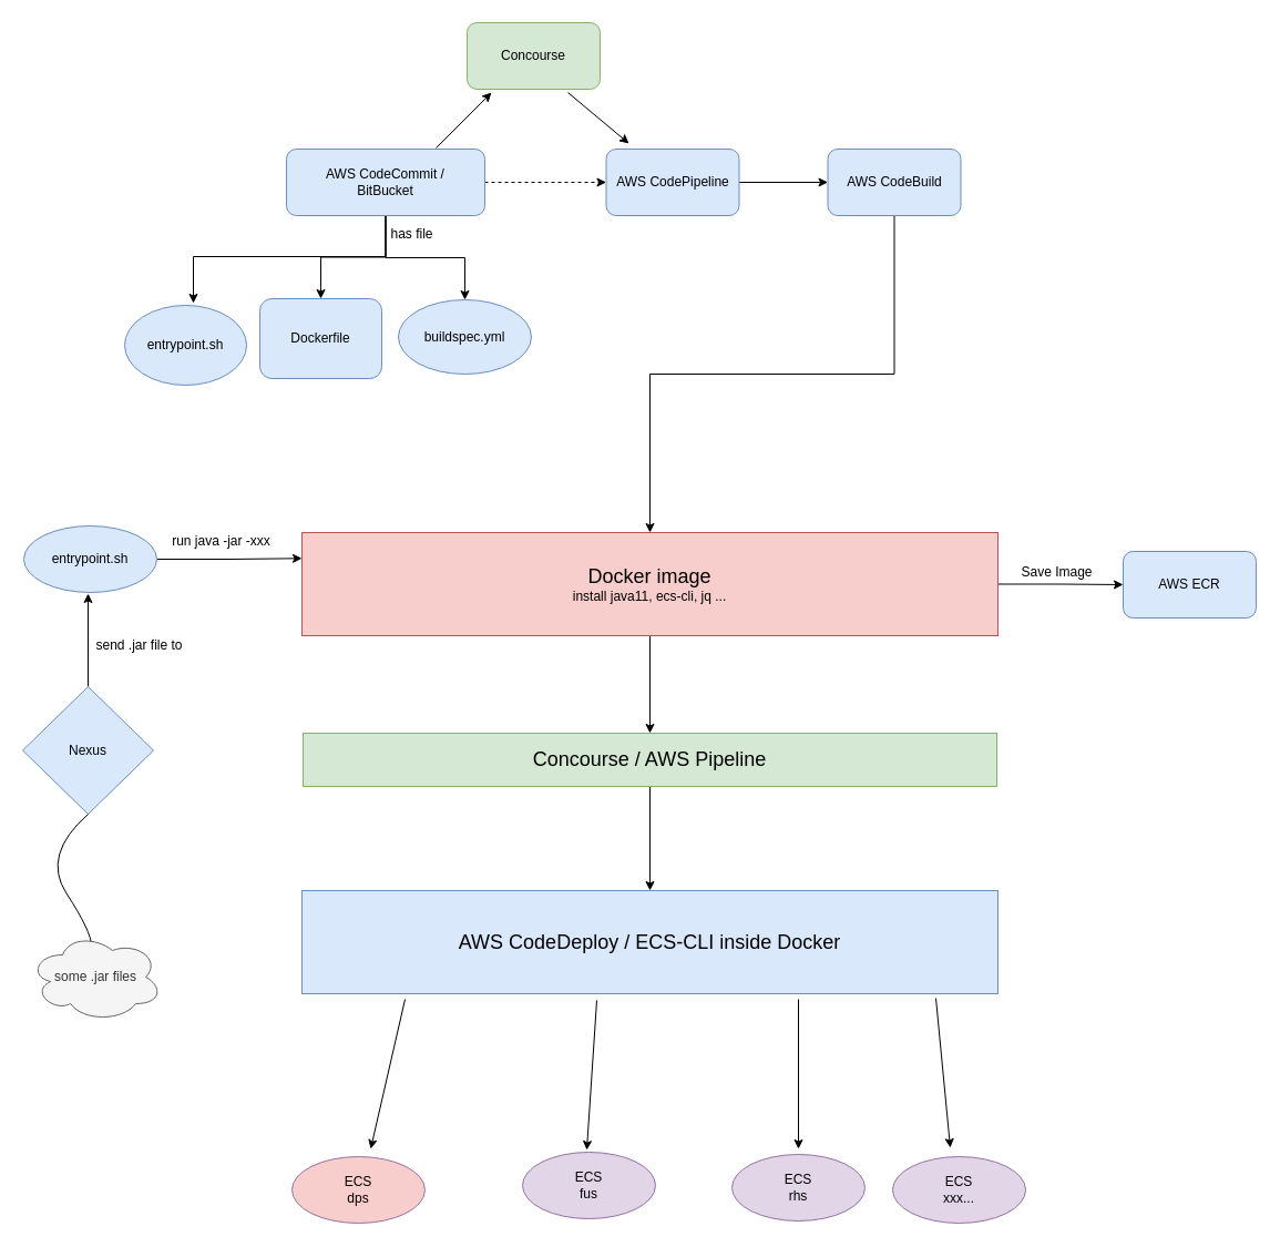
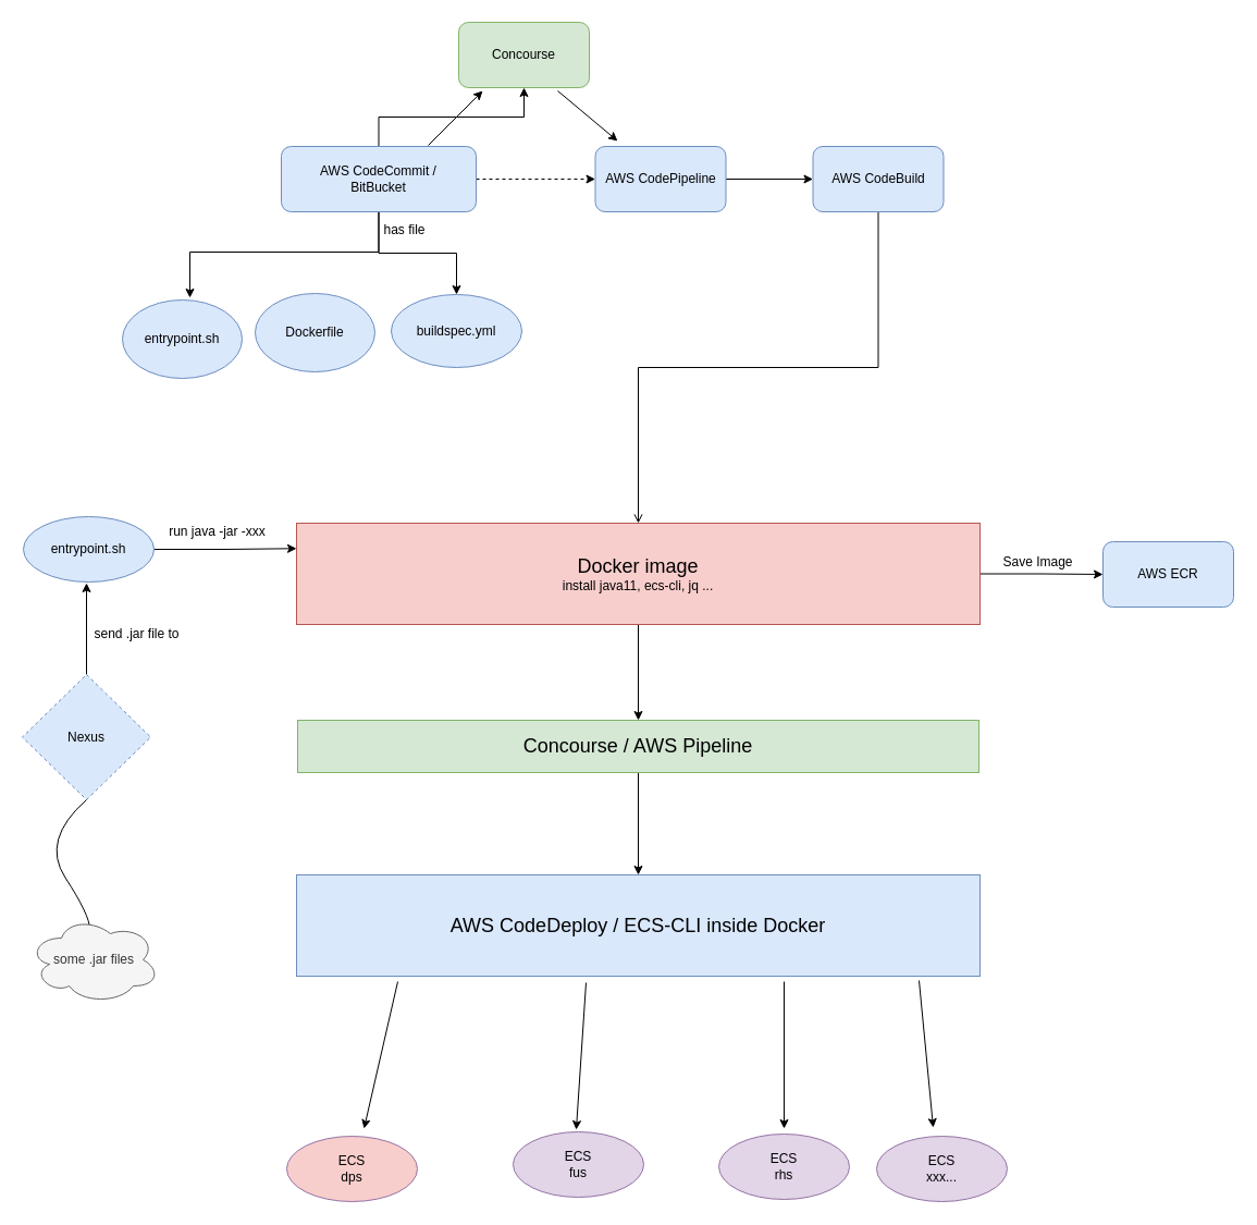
  <mxCell id="0" />
  <mxCell id="1" parent="0" />
  <mxCell id="2" style="edgeStyle=orthogonalEdgeStyle;rounded=0;orthogonalLoop=1;jettySize=auto;html=1;" edge="1" parent="1" source="4" target="40"><mxGeometry relative="1" as="geometry" /></mxCell>
  <mxCell id="3" value="" style="edgeStyle=orthogonalEdgeStyle;rounded=0;orthogonalLoop=1;jettySize=auto;html=1;" edge="1" parent="1" source="4" target="41"><mxGeometry relative="1" as="geometry" /></mxCell>
  <mxCell id="4" value="&lt;font style=&quot;font-size: 18px&quot;&gt;Docker image&lt;br&gt;&lt;/font&gt;install java11, ecs-cli, jq ..." style="rounded=0;whiteSpace=wrap;html=1;fillColor=#f8cecc;strokeColor=#b85450;" vertex="1" parent="1"><mxGeometry x="272" y="480" width="628" height="93" as="geometry" /></mxCell>
  <mxCell id="5" value="ECS&lt;br&gt;dps" style="ellipse;whiteSpace=wrap;html=1;fillColor=#f8cecc;strokeColor=#9673a6;" vertex="1" parent="1"><mxGeometry x="263" y="1043" width="120" height="60" as="geometry" /></mxCell>
  <mxCell id="6" value="ECS&lt;br&gt;fus" style="ellipse;whiteSpace=wrap;html=1;fillColor=#e1d5e7;strokeColor=#9673a6;" vertex="1" parent="1"><mxGeometry x="471" y="1039" width="120" height="60" as="geometry" /></mxCell>
  <mxCell id="7" value="ECS&lt;br&gt;rhs" style="ellipse;whiteSpace=wrap;html=1;fillColor=#e1d5e7;strokeColor=#9673a6;" vertex="1" parent="1"><mxGeometry x="660" y="1041" width="120" height="60" as="geometry" /></mxCell>
  <mxCell id="8" value="ECS&lt;br&gt;xxx..." style="ellipse;whiteSpace=wrap;html=1;fillColor=#e1d5e7;strokeColor=#9673a6;" vertex="1" parent="1"><mxGeometry x="805" y="1043" width="120" height="60" as="geometry" /></mxCell>
  <mxCell id="9" style="edgeStyle=orthogonalEdgeStyle;rounded=0;orthogonalLoop=1;jettySize=auto;html=1;" edge="1" parent="1" source="10"><mxGeometry relative="1" as="geometry"><mxPoint x="79" y="535" as="targetPoint" /></mxGeometry></mxCell>
- <mxCell id="10" value="Nexus" style="rhombus;whiteSpace=wrap;html=1;fillColor=#dae8fc;strokeColor=#6c8ebf;" vertex="1" parent="1"><mxGeometry x="20" y="619" width="118" height="115" as="geometry" /></mxCell>
- <mxCell id="11" value="" style="edgeStyle=orthogonalEdgeStyle;rounded=0;orthogonalLoop=1;jettySize=auto;html=1;" edge="1" parent="1" source="15" target="16"><mxGeometry relative="1" as="geometry" /></mxCell>
+ <mxCell id="10" value="Nexus" style="rhombus;whiteSpace=wrap;html=1;fillColor=#dae8fc;strokeColor=#6c8ebf;dashed=1;" vertex="1" parent="1"><mxGeometry x="20" y="619" width="118" height="115" as="geometry" /></mxCell>
+ <mxCell id="11" value="" style="edgeStyle=orthogonalEdgeStyle;rounded=0;orthogonalLoop=1;jettySize=auto;html=1;" edge="1" parent="1" source="15" target="37"><mxGeometry relative="1" as="geometry" /></mxCell>
  <mxCell id="12" value="" style="edgeStyle=orthogonalEdgeStyle;rounded=0;orthogonalLoop=1;jettySize=auto;html=1;" edge="1" parent="1" source="15" target="18"><mxGeometry relative="1" as="geometry" /></mxCell>
  <mxCell id="13" value="" style="edgeStyle=orthogonalEdgeStyle;rounded=0;orthogonalLoop=1;jettySize=auto;html=1;dashed=1;" edge="1" parent="1" source="15" target="26"><mxGeometry relative="1" as="geometry" /></mxCell>
  <mxCell id="14" style="edgeStyle=orthogonalEdgeStyle;rounded=0;orthogonalLoop=1;jettySize=auto;html=1;" edge="1" parent="1" source="15"><mxGeometry relative="1" as="geometry"><mxPoint x="174" y="273" as="targetPoint" /><Array as="points"><mxPoint x="348" y="231" /><mxPoint x="174" y="231" /></Array></mxGeometry></mxCell>
  <mxCell id="15" value="AWS CodeCommit /&lt;br&gt;BitBucket" style="rounded=1;whiteSpace=wrap;html=1;fillColor=#dae8fc;strokeColor=#6c8ebf;" vertex="1" parent="1"><mxGeometry x="258" y="134" width="179" height="60" as="geometry" /></mxCell>
- <mxCell id="16" value="Dockerfile" style="whiteSpace=wrap;html=1;strokeColor=#6c8ebf;fillColor=#dae8fc;rounded=1;" vertex="1" parent="1"><mxGeometry x="234" y="269" width="110" height="72" as="geometry" /></mxCell>
+ <mxCell id="16" value="Dockerfile" style="ellipse;whiteSpace=wrap;html=1;rounded=1;strokeColor=#6c8ebf;fillColor=#dae8fc;" vertex="1" parent="1"><mxGeometry x="234" y="269" width="110" height="72" as="geometry" /></mxCell>
  <mxCell id="17" value="has file" style="text;html=1;align=center;verticalAlign=middle;resizable=0;points=[];autosize=1;strokeColor=none;fillColor=none;" vertex="1" parent="1"><mxGeometry x="347" y="202" width="48" height="18" as="geometry" /></mxCell>
  <mxCell id="18" value="buildspec.yml" style="ellipse;whiteSpace=wrap;html=1;rounded=1;strokeColor=#6c8ebf;fillColor=#dae8fc;" vertex="1" parent="1"><mxGeometry x="359" y="270" width="120" height="67" as="geometry" /></mxCell>
  <mxCell id="19" style="edgeStyle=orthogonalEdgeStyle;rounded=0;orthogonalLoop=1;jettySize=auto;html=1;entryX=0;entryY=0.25;entryDx=0;entryDy=0;" edge="1" parent="1" source="20" target="4"><mxGeometry relative="1" as="geometry" /></mxCell>
  <mxCell id="20" value="entrypoint.sh" style="ellipse;whiteSpace=wrap;html=1;rounded=1;strokeColor=#6c8ebf;fillColor=#dae8fc;" vertex="1" parent="1"><mxGeometry x="21" y="474" width="120" height="60" as="geometry" /></mxCell>
  <mxCell id="21" value="run java -jar -xxx" style="text;html=1;align=center;verticalAlign=middle;resizable=0;points=[];autosize=1;strokeColor=none;fillColor=none;" vertex="1" parent="1"><mxGeometry x="149" y="479" width="99" height="18" as="geometry" /></mxCell>
  <mxCell id="22" value="send .jar file to" style="text;html=1;align=center;verticalAlign=middle;resizable=0;points=[];autosize=1;strokeColor=none;fillColor=none;" vertex="1" parent="1"><mxGeometry x="81" y="573" width="88" height="18" as="geometry" /></mxCell>
  <mxCell id="23" value="" style="curved=1;endArrow=classic;html=1;exitX=0.5;exitY=1;exitDx=0;exitDy=0;" edge="1" parent="1" source="10"><mxGeometry width="50" height="50" relative="1" as="geometry"><mxPoint x="23" y="677" as="sourcePoint" /><mxPoint x="82" y="859" as="targetPoint" /><Array as="points"><mxPoint x="37" y="771" /><mxPoint x="82" y="840" /></Array></mxGeometry></mxCell>
  <mxCell id="24" value="some .jar files" style="ellipse;shape=cloud;whiteSpace=wrap;html=1;fillColor=#f5f5f5;strokeColor=#666666;fontColor=#333333;" vertex="1" parent="1"><mxGeometry x="26" y="841" width="120" height="80" as="geometry" /></mxCell>
  <mxCell id="25" value="" style="edgeStyle=orthogonalEdgeStyle;rounded=0;orthogonalLoop=1;jettySize=auto;html=1;" edge="1" parent="1" source="26" target="28"><mxGeometry relative="1" as="geometry" /></mxCell>
  <mxCell id="26" value="AWS CodePipeline" style="whiteSpace=wrap;html=1;rounded=1;strokeColor=#6c8ebf;fillColor=#dae8fc;" vertex="1" parent="1"><mxGeometry x="546.5" y="134" width="120" height="60" as="geometry" /></mxCell>
- <mxCell id="27" style="edgeStyle=orthogonalEdgeStyle;rounded=0;orthogonalLoop=1;jettySize=auto;html=1;" edge="1" parent="1" source="28" target="4"><mxGeometry relative="1" as="geometry" /></mxCell>
+ <mxCell id="27" style="edgeStyle=orthogonalEdgeStyle;rounded=0;orthogonalLoop=1;jettySize=auto;html=1;endArrow=open;" edge="1" parent="1" source="28" target="4"><mxGeometry relative="1" as="geometry" /></mxCell>
  <mxCell id="28" value="AWS CodeBuild" style="whiteSpace=wrap;html=1;rounded=1;strokeColor=#6c8ebf;fillColor=#dae8fc;" vertex="1" parent="1"><mxGeometry x="746.5" y="134" width="120" height="60" as="geometry" /></mxCell>
  <mxCell id="29" value="Save Image" style="text;html=1;align=center;verticalAlign=middle;resizable=0;points=[];autosize=1;strokeColor=none;fillColor=none;" vertex="1" parent="1"><mxGeometry x="916" y="507" width="74" height="18" as="geometry" /></mxCell>
  <mxCell id="30" value="&lt;span style=&quot;font-size: 18px&quot;&gt;AWS CodeDeploy / ECS-CLI inside Docker&lt;/span&gt;" style="rounded=0;whiteSpace=wrap;html=1;fillColor=#dae8fc;strokeColor=#6c8ebf;" vertex="1" parent="1"><mxGeometry x="272" y="803" width="628" height="93" as="geometry" /></mxCell>
  <mxCell id="31" value="" style="endArrow=classic;html=1;" edge="1" parent="1"><mxGeometry width="50" height="50" relative="1" as="geometry"><mxPoint x="365" y="901" as="sourcePoint" /><mxPoint x="334" y="1036" as="targetPoint" /></mxGeometry></mxCell>
  <mxCell id="32" value="" style="endArrow=classic;html=1;" edge="1" parent="1"><mxGeometry width="50" height="50" relative="1" as="geometry"><mxPoint x="538" y="902" as="sourcePoint" /><mxPoint x="529" y="1037" as="targetPoint" /></mxGeometry></mxCell>
  <mxCell id="33" value="" style="endArrow=classic;html=1;" edge="1" parent="1"><mxGeometry width="50" height="50" relative="1" as="geometry"><mxPoint x="720" y="901" as="sourcePoint" /><mxPoint x="720" y="1036" as="targetPoint" /></mxGeometry></mxCell>
  <mxCell id="34" value="" style="endArrow=classic;html=1;" edge="1" parent="1"><mxGeometry width="50" height="50" relative="1" as="geometry"><mxPoint x="844" y="900" as="sourcePoint" /><mxPoint x="857" y="1035" as="targetPoint" /></mxGeometry></mxCell>
  <mxCell id="35" value="entrypoint.sh" style="ellipse;whiteSpace=wrap;html=1;rounded=1;strokeColor=#6c8ebf;fillColor=#dae8fc;" vertex="1" parent="1"><mxGeometry x="112" y="275" width="110" height="72" as="geometry" /></mxCell>
  <mxCell id="36" value="" style="endArrow=classic;html=1;" edge="1" parent="1"><mxGeometry width="50" height="50" relative="1" as="geometry"><mxPoint x="393" y="133" as="sourcePoint" /><mxPoint x="443" y="83" as="targetPoint" /></mxGeometry></mxCell>
  <mxCell id="37" value="Concourse" style="rounded=1;whiteSpace=wrap;html=1;fillColor=#d5e8d4;strokeColor=#82b366;" vertex="1" parent="1"><mxGeometry x="421" y="20" width="120" height="60" as="geometry" /></mxCell>
  <mxCell id="38" value="" style="endArrow=classic;html=1;" edge="1" parent="1"><mxGeometry width="50" height="50" relative="1" as="geometry"><mxPoint x="512" y="83" as="sourcePoint" /><mxPoint x="567" y="129" as="targetPoint" /></mxGeometry></mxCell>
  <mxCell id="39" style="edgeStyle=orthogonalEdgeStyle;rounded=0;orthogonalLoop=1;jettySize=auto;html=1;entryX=0.5;entryY=0;entryDx=0;entryDy=0;" edge="1" parent="1" source="40" target="30"><mxGeometry relative="1" as="geometry" /></mxCell>
  <mxCell id="40" value="&lt;span style=&quot;font-size: 18px&quot;&gt;Concourse / AWS Pipeline&lt;/span&gt;" style="rounded=0;whiteSpace=wrap;html=1;fillColor=#d5e8d4;strokeColor=#82b366;" vertex="1" parent="1"><mxGeometry x="273" y="661" width="626" height="48" as="geometry" /></mxCell>
  <mxCell id="41" value="&lt;font face=&quot;helvetica&quot;&gt;AWS ECR&lt;br&gt;&lt;/font&gt;" style="rounded=1;whiteSpace=wrap;html=1;fillColor=#dae8fc;strokeColor=#6c8ebf;" vertex="1" parent="1"><mxGeometry x="1013" y="497" width="120" height="60" as="geometry" /></mxCell>
